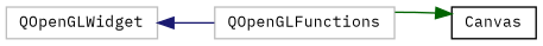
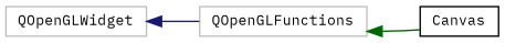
  digraph {
    fontname="IBM Plex Mono"
    rankdir=LR
    node [color=grey75 fillcolor=white fontname="IBM Plex Mono" fontsize=10 shape=record style=filled]
    edge [dir=back fontname="IBM Plex Mono" fontsize=10 labelfontname=Helvetica labelfontsize=10 style=solid]
    n1 [height=0.2 label=QOpenGLFunctions width=0.4]
    n2 [color=black height=0.2 label=Canvas width=0.4]
    n3 [height=0.2 label=QOpenGLWidget width=0.4]
-   n2 -> n1 [color=darkgreen]
+   n1 -> n2 [color=darkgreen]
    n3 -> n1 [color=midnightblue]
  }
